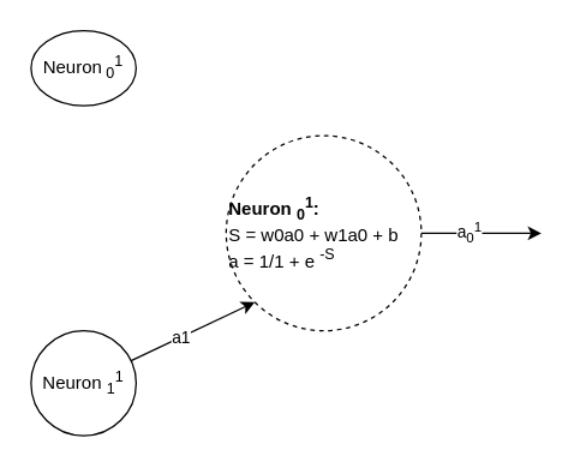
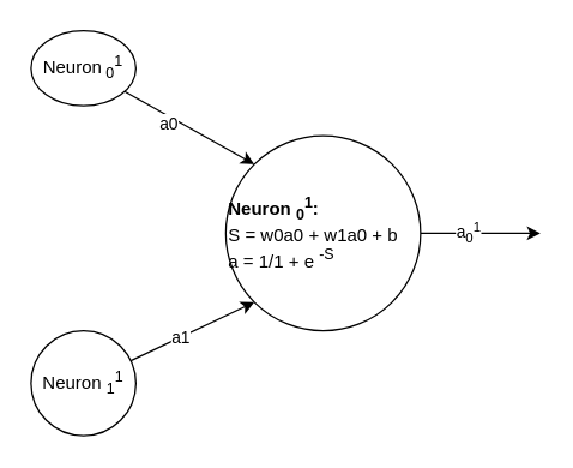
  <mxCell id="0" />
  <mxCell id="1" parent="0" />
- <mxCell id="2" value="&lt;div align=&quot;left&quot;&gt;&lt;b&gt;Neuron &lt;sub&gt;0&lt;/sub&gt;&lt;sup&gt;1&lt;/sup&gt;:&lt;/b&gt;&lt;br&gt;&lt;/div&gt;&lt;div align=&quot;left&quot;&gt;S = w0a0 + w1a0 + b&lt;br&gt;a = 1/1 + e &lt;sup&gt;-S&lt;/sup&gt;&lt;br&gt;&lt;/div&gt;" style="ellipse;whiteSpace=wrap;html=1;aspect=fixed;align=left;dashed=1;" vertex="1" parent="1"><mxGeometry x="150" y="90" width="130" height="130" as="geometry" /></mxCell>
+ <mxCell id="2" value="&lt;div align=&quot;left&quot;&gt;&lt;b&gt;Neuron &lt;sub&gt;0&lt;/sub&gt;&lt;sup&gt;1&lt;/sup&gt;:&lt;/b&gt;&lt;br&gt;&lt;/div&gt;&lt;div align=&quot;left&quot;&gt;S = w0a0 + w1a0 + b&lt;br&gt;a = 1/1 + e &lt;sup&gt;-S&lt;/sup&gt;&lt;br&gt;&lt;/div&gt;" style="ellipse;whiteSpace=wrap;html=1;aspect=fixed;align=left;" vertex="1" parent="1"><mxGeometry x="150" y="90" width="130" height="130" as="geometry" /></mxCell>
  <mxCell id="3" value="Neuron&lt;sub&gt; 0&lt;/sub&gt;&lt;sup&gt;1&lt;/sup&gt;" style="ellipse;whiteSpace=wrap;html=1;container=0;" vertex="1" parent="1"><mxGeometry x="20" y="20" width="70" height="50" as="geometry" /></mxCell>
  <mxCell id="4" value="Neuron &lt;sub&gt;1&lt;/sub&gt;&lt;sup&gt;1&lt;/sup&gt;" style="ellipse;whiteSpace=wrap;html=1;container=0;" vertex="1" parent="1"><mxGeometry x="20" y="220" width="70" height="70" as="geometry" /></mxCell>
  <mxCell id="5" style="edgeStyle=orthogonalEdgeStyle;rounded=0;orthogonalLoop=1;jettySize=auto;html=1;exitX=1;exitY=0.5;exitDx=0;exitDy=0;" edge="1" parent="1" source="2"><mxGeometry relative="1" as="geometry"><mxPoint x="360" y="155" as="targetPoint" /><mxPoint x="310" y="80" as="sourcePoint" /><Array as="points"><mxPoint x="360" y="155" /></Array></mxGeometry></mxCell>
  <mxCell id="6" value="a&lt;sub&gt;0&lt;/sub&gt;&lt;sup&gt;1&lt;/sup&gt;" style="edgeLabel;html=1;align=center;verticalAlign=middle;resizable=0;points=[];container=0;" vertex="1" connectable="0" parent="5"><mxGeometry x="-0.227" y="1" relative="1" as="geometry"><mxPoint as="offset" /></mxGeometry></mxCell>
+ <mxCell id="7" style="rounded=0;orthogonalLoop=1;jettySize=auto;html=1;entryX=0;entryY=0;entryDx=0;entryDy=0;" edge="1" parent="1" source="3" target="2"><mxGeometry relative="1" as="geometry"><mxPoint x="214.251" y="-159.749" as="targetPoint" /></mxGeometry></mxCell>
+ <mxCell id="8" value="a0" style="edgeLabel;html=1;align=center;verticalAlign=middle;resizable=0;points=[];container=0;" vertex="1" connectable="0" parent="7"><mxGeometry x="-0.292" y="-3" relative="1" as="geometry"><mxPoint y="1" as="offset" /></mxGeometry></mxCell>
  <mxCell id="9" style="rounded=0;orthogonalLoop=1;jettySize=auto;html=1;entryX=0;entryY=1;entryDx=0;entryDy=0;" edge="1" parent="1" source="4" target="2"><mxGeometry relative="1" as="geometry"><mxPoint x="214.251" y="-110.251" as="targetPoint" /></mxGeometry></mxCell>
  <mxCell id="10" value="a1" style="edgeLabel;html=1;align=center;verticalAlign=middle;resizable=0;points=[];container=0;" vertex="1" connectable="0" parent="9"><mxGeometry x="-0.221" relative="1" as="geometry"><mxPoint as="offset" /></mxGeometry></mxCell>
